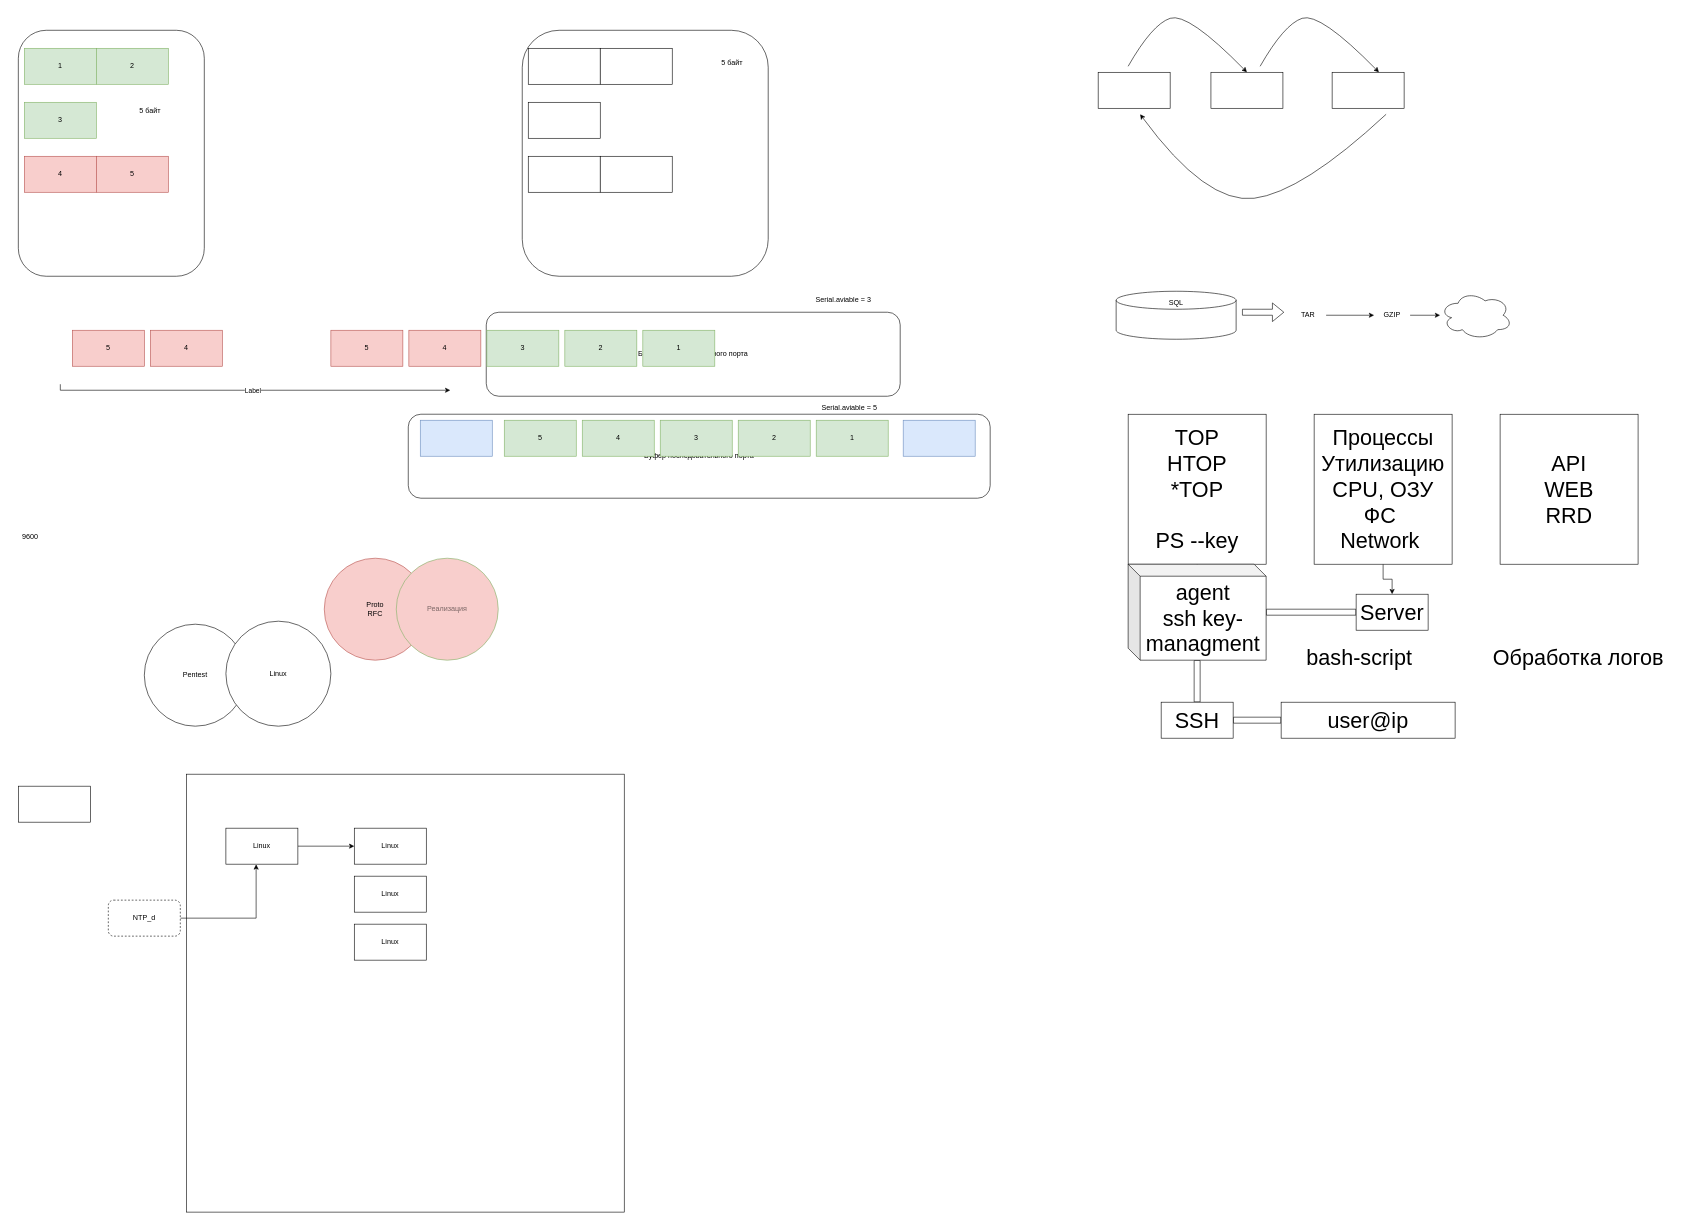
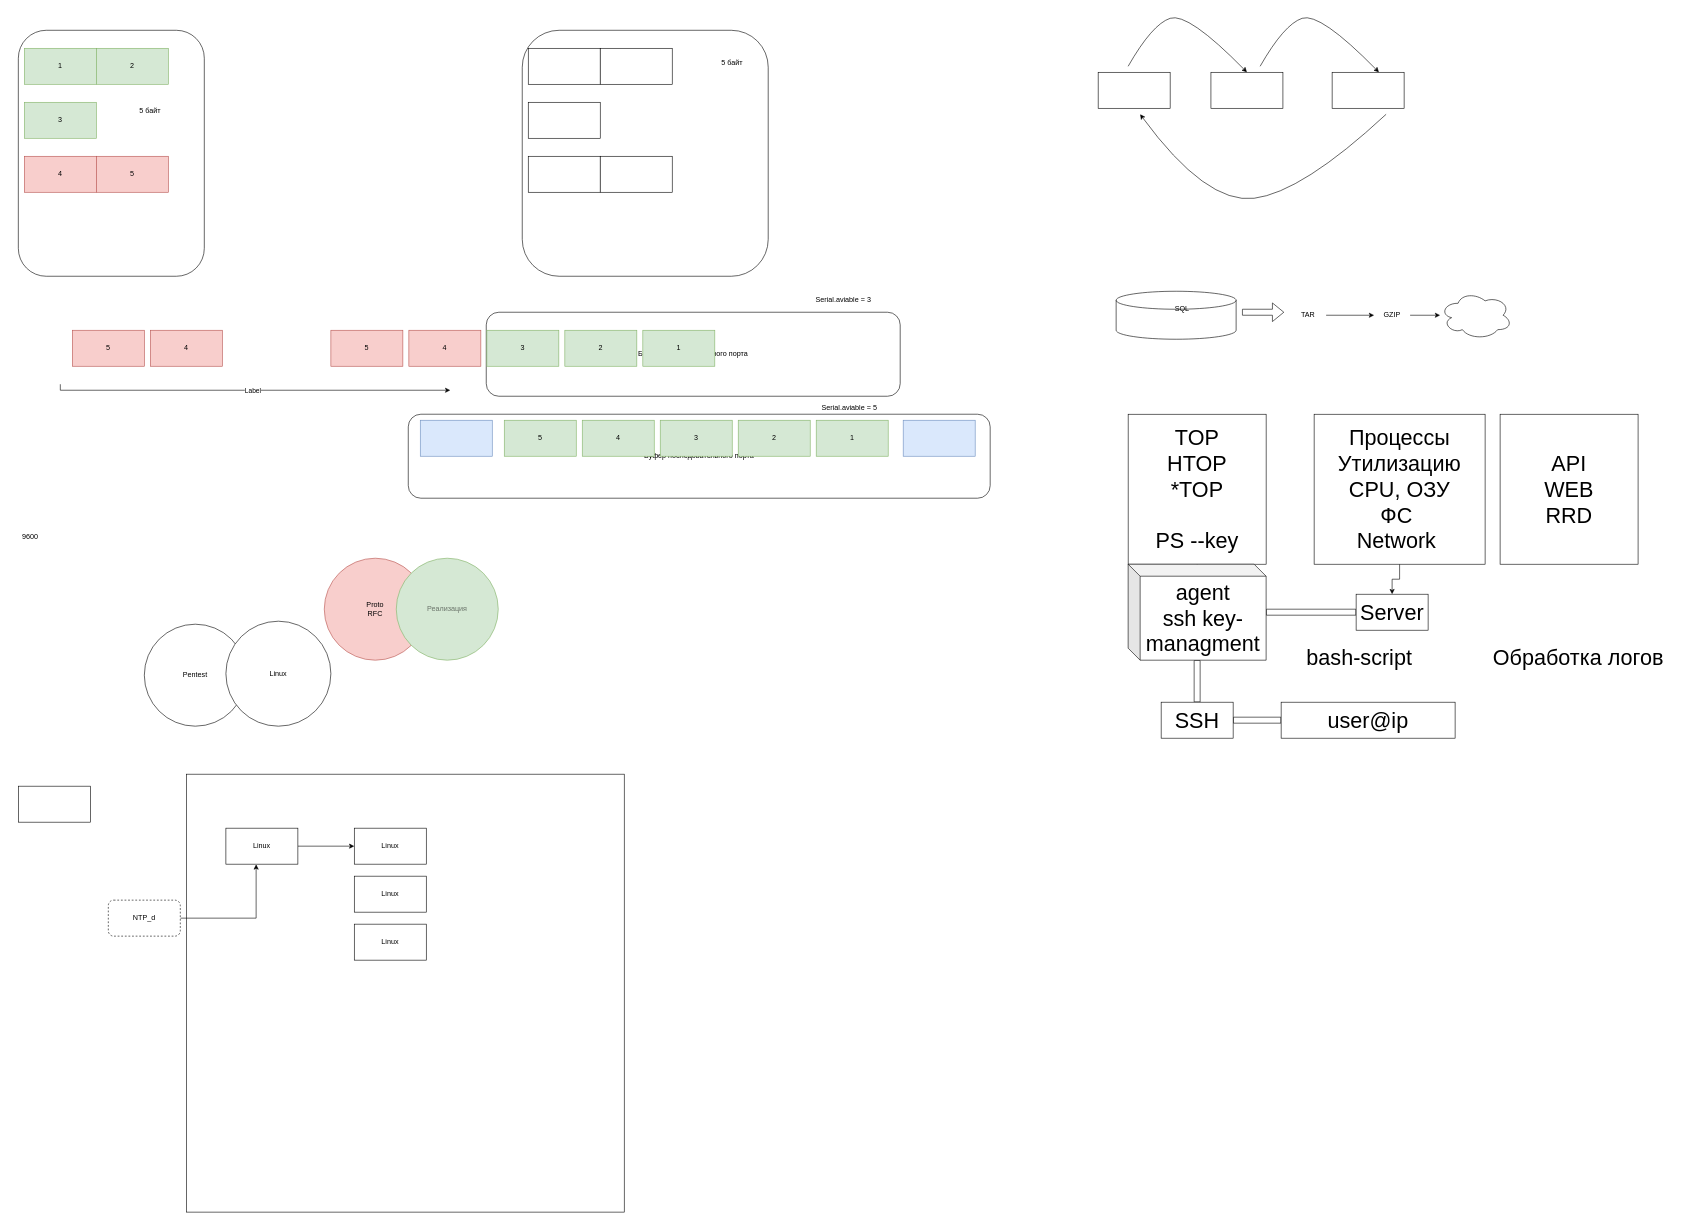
  <mxCell id="0" />
  <mxCell id="1" parent="0" />
  <mxCell id="2" value="Буфер последовательного порта" style="rounded=1;whiteSpace=wrap;html=1;" parent="1" vertex="1"><mxGeometry x="680" y="690" width="970" height="140" as="geometry" /></mxCell>
  <mxCell id="3" value="" style="rounded=1;whiteSpace=wrap;html=1;" parent="1" vertex="1"><mxGeometry x="30" y="50" width="310" height="410" as="geometry" /></mxCell>
  <mxCell id="4" value="1" style="rounded=0;whiteSpace=wrap;html=1;fillColor=#d5e8d4;strokeColor=#82b366;" parent="1" vertex="1"><mxGeometry x="40" y="80" width="120" height="60" as="geometry" /></mxCell>
  <mxCell id="5" value="2" style="rounded=0;whiteSpace=wrap;html=1;fillColor=#d5e8d4;strokeColor=#82b366;" parent="1" vertex="1"><mxGeometry x="160" y="80" width="120" height="60" as="geometry" /></mxCell>
  <mxCell id="6" value="3" style="rounded=0;whiteSpace=wrap;html=1;fillColor=#d5e8d4;strokeColor=#82b366;" parent="1" vertex="1"><mxGeometry x="40" y="170" width="120" height="60" as="geometry" /></mxCell>
  <mxCell id="7" value="4" style="rounded=0;whiteSpace=wrap;html=1;fillColor=#f8cecc;strokeColor=#b85450;" parent="1" vertex="1"><mxGeometry x="40" y="260" width="120" height="60" as="geometry" /></mxCell>
  <mxCell id="8" value="5" style="rounded=0;whiteSpace=wrap;html=1;fillColor=#f8cecc;strokeColor=#b85450;" parent="1" vertex="1"><mxGeometry x="160" y="260" width="120" height="60" as="geometry" /></mxCell>
  <mxCell id="9" value="5 байт" style="text;html=1;strokeColor=none;fillColor=none;align=center;verticalAlign=middle;whiteSpace=wrap;rounded=0;" parent="1" vertex="1"><mxGeometry x="220" y="170" width="60" height="30" as="geometry" /></mxCell>
  <mxCell id="10" value="" style="rounded=1;whiteSpace=wrap;html=1;" parent="1" vertex="1"><mxGeometry x="870" y="50" width="410" height="410" as="geometry" /></mxCell>
  <mxCell id="11" value="" style="rounded=0;whiteSpace=wrap;html=1;" parent="1" vertex="1"><mxGeometry x="880" y="80" width="120" height="60" as="geometry" /></mxCell>
  <mxCell id="12" value="" style="rounded=0;whiteSpace=wrap;html=1;" parent="1" vertex="1"><mxGeometry x="1000" y="80" width="120" height="60" as="geometry" /></mxCell>
  <mxCell id="13" value="" style="rounded=0;whiteSpace=wrap;html=1;" parent="1" vertex="1"><mxGeometry x="880" y="170" width="120" height="60" as="geometry" /></mxCell>
  <mxCell id="14" value="" style="rounded=0;whiteSpace=wrap;html=1;" parent="1" vertex="1"><mxGeometry x="880" y="260" width="120" height="60" as="geometry" /></mxCell>
  <mxCell id="15" value="" style="rounded=0;whiteSpace=wrap;html=1;" parent="1" vertex="1"><mxGeometry x="1000" y="260" width="120" height="60" as="geometry" /></mxCell>
  <mxCell id="16" value="5 байт" style="text;html=1;strokeColor=none;fillColor=none;align=center;verticalAlign=middle;whiteSpace=wrap;rounded=0;" parent="1" vertex="1"><mxGeometry x="1190" y="90" width="60" height="30" as="geometry" /></mxCell>
  <mxCell id="17" value="Serial.aviable = 5" style="text;html=1;align=center;verticalAlign=middle;resizable=0;points=[];autosize=1;strokeColor=none;fillColor=none;" parent="1" vertex="1"><mxGeometry x="1360" y="670" width="110" height="20" as="geometry" /></mxCell>
  <mxCell id="18" value="4" style="rounded=0;whiteSpace=wrap;html=1;fillColor=#f8cecc;strokeColor=#b85450;" parent="1" vertex="1"><mxGeometry x="250" y="550" width="120" height="60" as="geometry" /></mxCell>
  <mxCell id="19" value="5" style="rounded=0;whiteSpace=wrap;html=1;fillColor=#f8cecc;strokeColor=#b85450;" parent="1" vertex="1"><mxGeometry x="120" y="550" width="120" height="60" as="geometry" /></mxCell>
  <mxCell id="20" value="" style="endArrow=classic;html=1;rounded=0;edgeStyle=orthogonalEdgeStyle;" parent="1" edge="1"><mxGeometry relative="1" as="geometry"><mxPoint x="100" y="640" as="sourcePoint" /><mxPoint x="750" y="650" as="targetPoint" /><Array as="points"><mxPoint x="100" y="650" /></Array></mxGeometry></mxCell>
  <mxCell id="21" value="Label" style="edgeLabel;resizable=0;html=1;align=center;verticalAlign=middle;" parent="20" connectable="0" vertex="1"><mxGeometry relative="1" as="geometry" /></mxCell>
  <mxCell id="22" value="Буфер последовательного порта" style="rounded=1;whiteSpace=wrap;html=1;" parent="1" vertex="1"><mxGeometry x="810" y="520" width="690" height="140" as="geometry" /></mxCell>
  <mxCell id="23" value="1" style="rounded=0;whiteSpace=wrap;html=1;fillColor=#d5e8d4;strokeColor=#82b366;" parent="1" vertex="1"><mxGeometry x="1071" y="550" width="120" height="60" as="geometry" /></mxCell>
  <mxCell id="24" value="2" style="rounded=0;whiteSpace=wrap;html=1;fillColor=#d5e8d4;strokeColor=#82b366;" parent="1" vertex="1"><mxGeometry x="941" y="550" width="120" height="60" as="geometry" /></mxCell>
  <mxCell id="25" value="3" style="rounded=0;whiteSpace=wrap;html=1;fillColor=#d5e8d4;strokeColor=#82b366;" parent="1" vertex="1"><mxGeometry x="811" y="550" width="120" height="60" as="geometry" /></mxCell>
  <mxCell id="26" value="5" style="rounded=0;whiteSpace=wrap;html=1;fillColor=#f8cecc;strokeColor=#b85450;" parent="1" vertex="1"><mxGeometry x="551" y="550" width="120" height="60" as="geometry" /></mxCell>
  <mxCell id="27" value="4" style="rounded=0;whiteSpace=wrap;html=1;fillColor=#f8cecc;strokeColor=#b85450;" parent="1" vertex="1"><mxGeometry x="681" y="550" width="120" height="60" as="geometry" /></mxCell>
  <mxCell id="28" value="1" style="rounded=0;whiteSpace=wrap;html=1;fillColor=#d5e8d4;strokeColor=#82b366;" parent="1" vertex="1"><mxGeometry x="1360" y="700" width="120" height="60" as="geometry" /></mxCell>
  <mxCell id="29" value="2" style="rounded=0;whiteSpace=wrap;html=1;fillColor=#d5e8d4;strokeColor=#82b366;" parent="1" vertex="1"><mxGeometry x="1230" y="700" width="120" height="60" as="geometry" /></mxCell>
  <mxCell id="30" value="3" style="rounded=0;whiteSpace=wrap;html=1;fillColor=#d5e8d4;strokeColor=#82b366;" parent="1" vertex="1"><mxGeometry x="1100" y="700" width="120" height="60" as="geometry" /></mxCell>
  <mxCell id="31" value="5" style="rounded=0;whiteSpace=wrap;html=1;fillColor=#d5e8d4;strokeColor=#82b366;" parent="1" vertex="1"><mxGeometry x="840" y="700" width="120" height="60" as="geometry" /></mxCell>
  <mxCell id="32" value="4" style="rounded=0;whiteSpace=wrap;html=1;fillColor=#d5e8d4;strokeColor=#82b366;" parent="1" vertex="1"><mxGeometry x="970" y="700" width="120" height="60" as="geometry" /></mxCell>
  <mxCell id="33" value="Serial.aviable = 3" style="text;html=1;align=center;verticalAlign=middle;resizable=0;points=[];autosize=1;strokeColor=none;fillColor=none;" parent="1" vertex="1"><mxGeometry x="1350" y="490" width="110" height="20" as="geometry" /></mxCell>
  <mxCell id="34" value="9600" style="text;html=1;strokeColor=none;fillColor=none;align=center;verticalAlign=middle;whiteSpace=wrap;rounded=0;" parent="1" vertex="1"><mxGeometry x="20" y="880" width="60" height="30" as="geometry" /></mxCell>
  <mxCell id="35" value="" style="rounded=0;whiteSpace=wrap;html=1;fillColor=#dae8fc;strokeColor=#6c8ebf;" parent="1" vertex="1"><mxGeometry x="1505" y="700" width="120" height="60" as="geometry" /></mxCell>
  <mxCell id="36" value="" style="rounded=0;whiteSpace=wrap;html=1;fillColor=#dae8fc;strokeColor=#6c8ebf;" parent="1" vertex="1"><mxGeometry x="700" y="700" width="120" height="60" as="geometry" /></mxCell>
  <mxCell id="37" value="Pentest" style="ellipse;whiteSpace=wrap;html=1;aspect=fixed;" parent="1" vertex="1"><mxGeometry x="240" y="1040" width="170" height="170" as="geometry" /></mxCell>
  <mxCell id="38" value="Linux" style="ellipse;whiteSpace=wrap;html=1;aspect=fixed;" parent="1" vertex="1"><mxGeometry x="376" y="1035" width="175" height="175" as="geometry" /></mxCell>
  <mxCell id="39" value="Proto&lt;br&gt;RFC" style="ellipse;whiteSpace=wrap;html=1;aspect=fixed;fillColor=#f8cecc;strokeColor=#b85450;" parent="1" vertex="1"><mxGeometry x="540" y="930" width="170" height="170" as="geometry" /></mxCell>
- <mxCell id="40" value="Реализация" style="ellipse;whiteSpace=wrap;html=1;aspect=fixed;textOpacity=50;fillColor=#f8cecc;strokeColor=#82b366;" parent="1" vertex="1"><mxGeometry x="660" y="930" width="170" height="170" as="geometry" /></mxCell>
+ <mxCell id="40" value="Реализация" style="ellipse;whiteSpace=wrap;html=1;aspect=fixed;textOpacity=50;fillColor=#d5e8d4;strokeColor=#82b366;" parent="1" vertex="1"><mxGeometry x="660" y="930" width="170" height="170" as="geometry" /></mxCell>
  <mxCell id="41" value="" style="whiteSpace=wrap;html=1;aspect=fixed;" parent="1" vertex="1"><mxGeometry x="310" y="1290" width="730" height="730" as="geometry" /></mxCell>
  <mxCell id="42" style="edgeStyle=orthogonalEdgeStyle;rounded=0;orthogonalLoop=1;jettySize=auto;html=1;" parent="1" source="43" target="47" edge="1"><mxGeometry relative="1" as="geometry" /></mxCell>
  <mxCell id="43" value="Linux" style="rounded=0;whiteSpace=wrap;html=1;" parent="1" vertex="1"><mxGeometry x="376" y="1380" width="120" height="60" as="geometry" /></mxCell>
  <mxCell id="44" value="" style="rounded=0;whiteSpace=wrap;html=1;" parent="1" vertex="1"><mxGeometry x="30" y="1310" width="120" height="60" as="geometry" /></mxCell>
  <mxCell id="45" style="edgeStyle=orthogonalEdgeStyle;rounded=0;orthogonalLoop=1;jettySize=auto;html=1;entryX=0.42;entryY=1.007;entryDx=0;entryDy=0;entryPerimeter=0;" parent="1" source="46" target="43" edge="1"><mxGeometry relative="1" as="geometry" /></mxCell>
  <mxCell id="46" value="NTP_d" style="rounded=1;whiteSpace=wrap;html=1;dashed=1;" parent="1" vertex="1"><mxGeometry x="180" y="1500" width="120" height="60" as="geometry" /></mxCell>
  <mxCell id="47" value="Linux" style="rounded=0;whiteSpace=wrap;html=1;" parent="1" vertex="1"><mxGeometry x="590" y="1380" width="120" height="60" as="geometry" /></mxCell>
  <mxCell id="48" value="Linux" style="rounded=0;whiteSpace=wrap;html=1;" parent="1" vertex="1"><mxGeometry x="590" y="1460" width="120" height="60" as="geometry" /></mxCell>
  <mxCell id="49" value="Linux" style="rounded=0;whiteSpace=wrap;html=1;" parent="1" vertex="1"><mxGeometry x="590" y="1540" width="120" height="60" as="geometry" /></mxCell>
  <mxCell id="50" value="" style="rounded=0;whiteSpace=wrap;html=1;" parent="1" vertex="1"><mxGeometry x="1830" y="120" width="120" height="60" as="geometry" /></mxCell>
  <mxCell id="51" value="" style="rounded=0;whiteSpace=wrap;html=1;" parent="1" vertex="1"><mxGeometry x="2018" y="120" width="120" height="60" as="geometry" /></mxCell>
  <mxCell id="52" value="" style="rounded=0;whiteSpace=wrap;html=1;" parent="1" vertex="1"><mxGeometry x="2220" y="120" width="120" height="60" as="geometry" /></mxCell>
  <mxCell id="53" value="" style="curved=1;endArrow=classic;html=1;rounded=0;entryX=0.5;entryY=0;entryDx=0;entryDy=0;" parent="1" target="51" edge="1"><mxGeometry width="50" height="50" relative="1" as="geometry"><mxPoint x="1880" y="110" as="sourcePoint" /><mxPoint x="1930" y="60" as="targetPoint" /><Array as="points"><mxPoint x="1920" y="40" /><mxPoint x="1980" y="20" /></Array></mxGeometry></mxCell>
  <mxCell id="54" value="" style="curved=1;endArrow=classic;html=1;rounded=0;entryX=0.5;entryY=0;entryDx=0;entryDy=0;" parent="1" edge="1"><mxGeometry width="50" height="50" relative="1" as="geometry"><mxPoint x="2100" y="110" as="sourcePoint" /><mxPoint x="2298" y="120" as="targetPoint" /><Array as="points"><mxPoint x="2140" y="40" /><mxPoint x="2200" y="20" /></Array></mxGeometry></mxCell>
  <mxCell id="55" value="" style="curved=1;endArrow=classic;html=1;rounded=0;" parent="1" edge="1"><mxGeometry width="50" height="50" relative="1" as="geometry"><mxPoint x="2310" y="190" as="sourcePoint" /><mxPoint x="1900" y="190" as="targetPoint" /><Array as="points"><mxPoint x="2170" y="320" /><mxPoint x="2010" y="340" /></Array></mxGeometry></mxCell>
  <mxCell id="56" value="" style="shape=cylinder3;whiteSpace=wrap;html=1;boundedLbl=1;backgroundOutline=1;size=15;" parent="1" vertex="1"><mxGeometry x="1860" y="485" width="200" height="80" as="geometry" /></mxCell>
- <mxCell id="57" value="SQL" style="text;html=1;strokeColor=none;fillColor=none;align=center;verticalAlign=middle;whiteSpace=wrap;rounded=0;" parent="1" vertex="1"><mxGeometry x="1930" y="490" width="60" height="30" as="geometry" /></mxCell>
+ <mxCell id="57" value="SQL" style="text;html=1;strokeColor=none;fillColor=none;align=center;verticalAlign=middle;whiteSpace=wrap;rounded=0;" parent="1" vertex="1"><mxGeometry x="1940" y="500" width="60" height="30" as="geometry" /></mxCell>
  <mxCell id="58" value="" style="shape=flexArrow;endArrow=classic;html=1;rounded=0;" parent="1" edge="1"><mxGeometry width="50" height="50" relative="1" as="geometry"><mxPoint x="2070" y="520" as="sourcePoint" /><mxPoint x="2140" y="520" as="targetPoint" /></mxGeometry></mxCell>
  <mxCell id="59" value="" style="edgeStyle=orthogonalEdgeStyle;rounded=0;orthogonalLoop=1;jettySize=auto;html=1;" parent="1" source="60" target="62" edge="1"><mxGeometry relative="1" as="geometry" /></mxCell>
  <mxCell id="60" value="TAR" style="text;html=1;strokeColor=none;fillColor=none;align=center;verticalAlign=middle;whiteSpace=wrap;rounded=0;" parent="1" vertex="1"><mxGeometry x="2150" y="510" width="60" height="30" as="geometry" /></mxCell>
  <mxCell id="61" value="" style="edgeStyle=orthogonalEdgeStyle;rounded=0;orthogonalLoop=1;jettySize=auto;html=1;" parent="1" source="62" target="63" edge="1"><mxGeometry relative="1" as="geometry" /></mxCell>
  <mxCell id="62" value="GZIP" style="text;html=1;strokeColor=none;fillColor=none;align=center;verticalAlign=middle;whiteSpace=wrap;rounded=0;" parent="1" vertex="1"><mxGeometry x="2290" y="510" width="60" height="30" as="geometry" /></mxCell>
  <mxCell id="63" value="" style="ellipse;shape=cloud;whiteSpace=wrap;html=1;" parent="1" vertex="1"><mxGeometry x="2400" y="485" width="120" height="80" as="geometry" /></mxCell>
  <mxCell id="64" value="" style="edgeStyle=orthogonalEdgeStyle;rounded=0;orthogonalLoop=1;jettySize=auto;html=1;fontSize=36;" parent="1" source="65" target="71" edge="1"><mxGeometry relative="1" as="geometry" /></mxCell>
  <mxCell id="65" value="&lt;font style=&quot;font-size: 36px&quot;&gt;TOP&lt;br&gt;HTOP&lt;br&gt;*TOP&lt;br&gt;&lt;br&gt;PS --key&lt;br&gt;&lt;/font&gt;" style="rounded=0;whiteSpace=wrap;html=1;" parent="1" vertex="1"><mxGeometry x="1880" y="690" width="230" height="250" as="geometry" /></mxCell>
  <mxCell id="66" value="" style="edgeStyle=orthogonalEdgeStyle;rounded=0;orthogonalLoop=1;jettySize=auto;html=1;fontSize=36;" parent="1" source="67" target="72" edge="1"><mxGeometry relative="1" as="geometry" /></mxCell>
- <mxCell id="67" value="&lt;font style=&quot;font-size: 36px&quot;&gt;Процессы&lt;br&gt;Утилизацию CPU, ОЗУ&lt;br&gt;ФС&amp;nbsp;&lt;br&gt;Network&amp;nbsp;&lt;br&gt;&lt;/font&gt;" style="rounded=0;whiteSpace=wrap;html=1;" parent="1" vertex="1"><mxGeometry x="2190" y="690" width="230" height="250" as="geometry" /></mxCell>
+ <mxCell id="67" value="&lt;font style=&quot;font-size: 36px&quot;&gt;Процессы&lt;br&gt;Утилизацию CPU, ОЗУ&lt;br&gt;ФС&amp;nbsp;&lt;br&gt;Network&amp;nbsp;&lt;br&gt;&lt;/font&gt;" style="rounded=0;whiteSpace=wrap;html=1;" parent="1" vertex="1"><mxGeometry x="2190" y="690" width="285" height="250" as="geometry" /></mxCell>
  <mxCell id="68" value="&lt;font style=&quot;font-size: 36px&quot;&gt;API&lt;br&gt;WEB&lt;br&gt;RRD&lt;br&gt;&lt;/font&gt;" style="rounded=0;whiteSpace=wrap;html=1;" parent="1" vertex="1"><mxGeometry x="2500" y="690" width="230" height="250" as="geometry" /></mxCell>
  <mxCell id="69" value="" style="edgeStyle=orthogonalEdgeStyle;rounded=0;orthogonalLoop=1;jettySize=auto;html=1;fontSize=36;shape=flexArrow;endArrow=none;endFill=0;" parent="1" source="71" target="72" edge="1"><mxGeometry relative="1" as="geometry" /></mxCell>
  <mxCell id="70" value="" style="edgeStyle=orthogonalEdgeStyle;shape=flexArrow;rounded=0;orthogonalLoop=1;jettySize=auto;html=1;fontSize=36;endArrow=none;endFill=0;" parent="1" source="71" target="74" edge="1"><mxGeometry relative="1" as="geometry" /></mxCell>
  <mxCell id="71" value="agent&lt;br&gt;ssh key-managment" style="shape=cube;whiteSpace=wrap;html=1;boundedLbl=1;backgroundOutline=1;darkOpacity=0.05;darkOpacity2=0.1;fontSize=36;" parent="1" vertex="1"><mxGeometry x="1880" y="940" width="230" height="160" as="geometry" /></mxCell>
  <mxCell id="72" value="Server" style="whiteSpace=wrap;html=1;fontSize=36;" parent="1" vertex="1"><mxGeometry x="2260" y="990" width="120" height="60" as="geometry" /></mxCell>
  <mxCell id="73" value="" style="edgeStyle=orthogonalEdgeStyle;shape=flexArrow;rounded=0;orthogonalLoop=1;jettySize=auto;html=1;fontSize=36;endArrow=none;endFill=0;" parent="1" source="74" target="75" edge="1"><mxGeometry relative="1" as="geometry" /></mxCell>
  <mxCell id="74" value="SSH" style="whiteSpace=wrap;html=1;fontSize=36;" parent="1" vertex="1"><mxGeometry x="1935" y="1170" width="120" height="60" as="geometry" /></mxCell>
  <mxCell id="75" value="user@ip" style="whiteSpace=wrap;html=1;fontSize=36;" parent="1" vertex="1"><mxGeometry x="2135" y="1170" width="290" height="60" as="geometry" /></mxCell>
  <mxCell id="76" value="bash-script" style="text;html=1;align=center;verticalAlign=middle;resizable=0;points=[];autosize=1;strokeColor=none;fillColor=none;fontSize=36;" parent="1" vertex="1"><mxGeometry x="2170" y="1070" width="190" height="50" as="geometry" /></mxCell>
  <mxCell id="77" value="Обработка логов" style="text;html=1;align=center;verticalAlign=middle;resizable=0;points=[];autosize=1;strokeColor=none;fillColor=none;fontSize=36;" parent="1" vertex="1"><mxGeometry x="2480" y="1070" width="300" height="50" as="geometry" /></mxCell>
